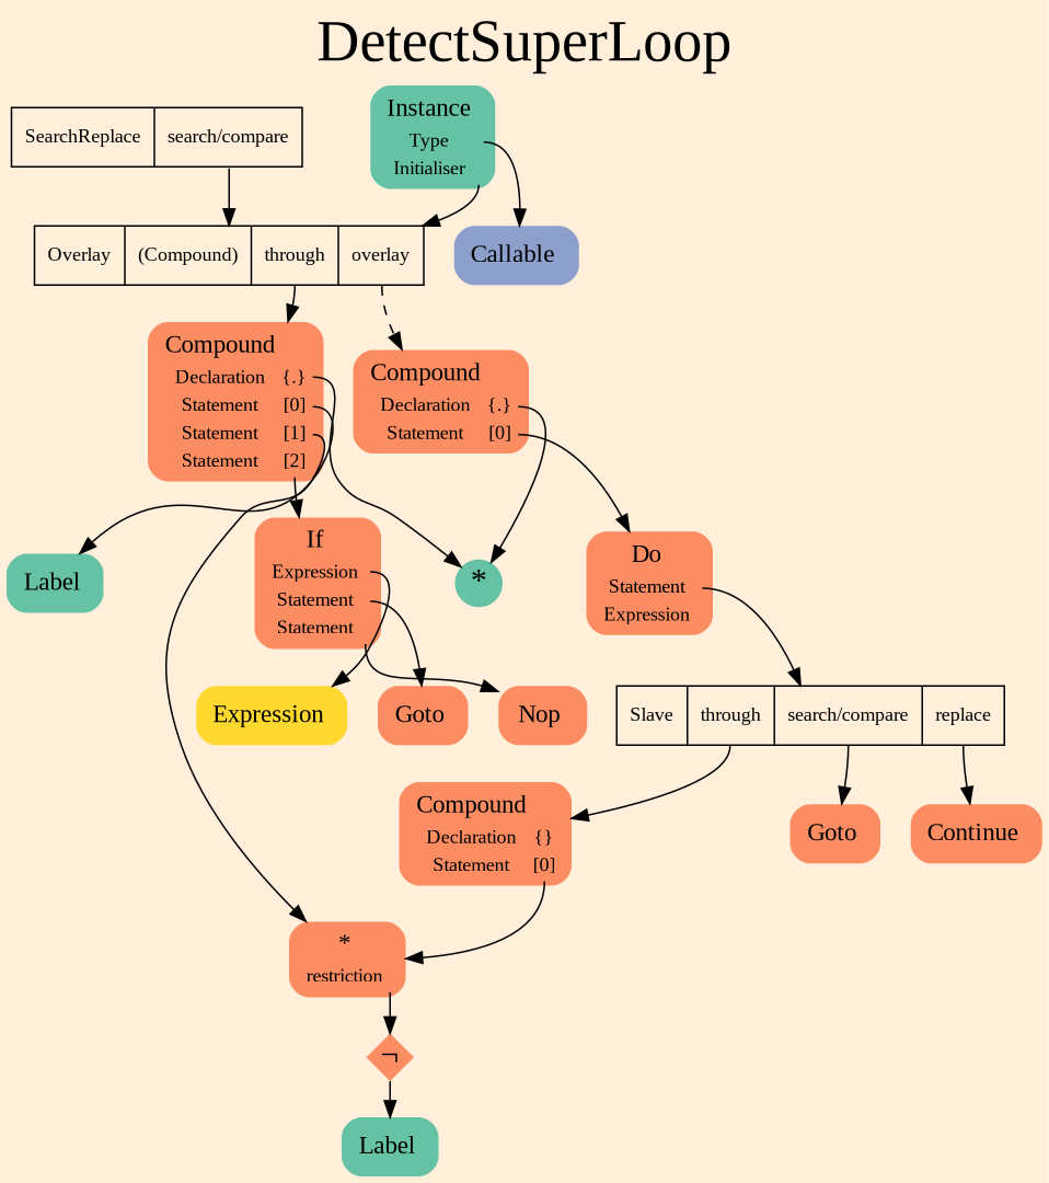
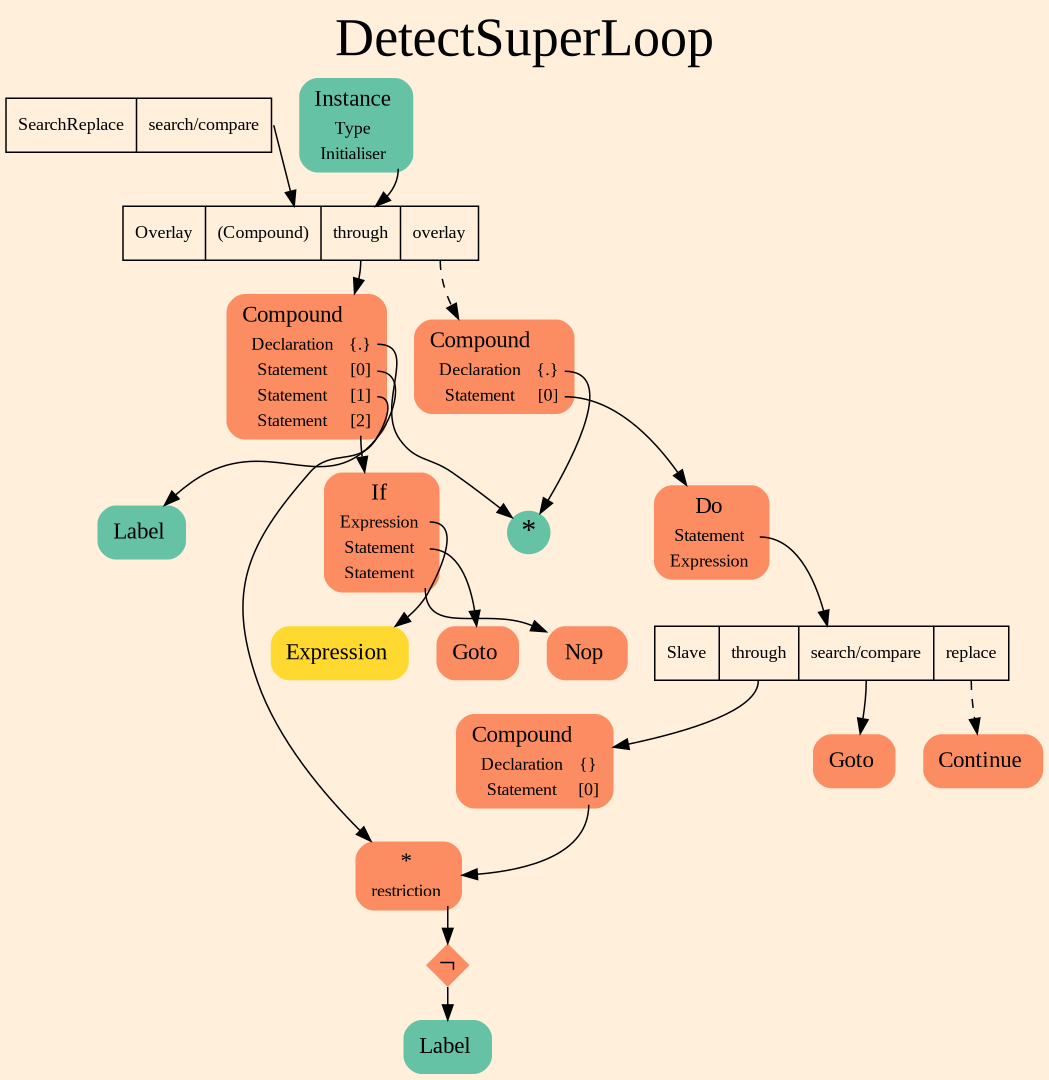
  digraph {
    bgcolor=antiquewhite1
    color=black
    fontcolor=black
    fontname="Liberation Serif"
    fontsize=36
    label=DetectSuperLoop
    labelloc=t
    rankdir=TB
    ranksep=0.3
    node [fillcolor="/set28/2" fontname="Liberation Serif" fontsize=12 shape=plaintext style="rounded,filled"]
    edge [color=black fontcolor=black fontname="Liberation Serif" tailport=port0]
    n1 [color=black fillcolor=antiquewhite1 fontcolor=black label="<fixed> SearchReplace | <port0> search/compare" shape=record style=filled]
    n2 [color=black fillcolor=antiquewhite1 fontcolor=black label="<fixed> Overlay | <port0> (Compound) | <port1> through | <port2> overlay" shape=record style=filled]
    n3 [fillcolor="/set28/1" label=<<TABLE BORDER="0" CELLBORDER="0" CELLSPACING="0">      <TR><TD><FONT POINT-SIZE="15.0">Instance</FONT></TD><TD></TD></TR>      <TR><TD>Type</TD><TD PORT="port0"></TD></TR>      <TR><TD>Initialiser</TD><TD PORT="port1"></TD></TR>     </TABLE>>]
-   n4 [fillcolor="/set28/3" label=<<TABLE BORDER="0" CELLBORDER="0" CELLSPACING="0">      <TR><TD><FONT POINT-SIZE="15.0">Callable</FONT></TD><TD></TD></TR>     </TABLE>>]
    n5 [label=<<TABLE BORDER="0" CELLBORDER="0" CELLSPACING="0">      <TR><TD><FONT POINT-SIZE="15.0">Compound</FONT></TD><TD></TD></TR>      <TR><TD>Declaration</TD><TD PORT="port0">{.}</TD></TR>      <TR><TD>Statement</TD><TD PORT="port1">[0]</TD></TR>      <TR><TD>Statement</TD><TD PORT="port2">[1]</TD></TR>      <TR><TD>Statement</TD><TD PORT="port3">[2]</TD></TR>     </TABLE>>]
    n6 [label=<<TABLE BORDER="0" CELLBORDER="0" CELLSPACING="0">      <TR><TD><FONT POINT-SIZE="15.0">Compound</FONT></TD><TD></TD></TR>      <TR><TD>Declaration</TD><TD PORT="port0">{.}</TD></TR>      <TR><TD>Statement</TD><TD PORT="port1">[0]</TD></TR>     </TABLE>>]
    n7 [fillcolor="/set28/1" fixedsize=true fontsize=20 height=0.4 label=<*> penwidth=0.0 shape=circle style=filled width=0.4]
    n8 [fillcolor="/set28/1" label=<<TABLE BORDER="0" CELLBORDER="0" CELLSPACING="0">      <TR><TD><FONT POINT-SIZE="15.0">Label</FONT></TD><TD></TD></TR>     </TABLE>>]
    n9 [label=<<TABLE BORDER="0" CELLBORDER="0" CELLSPACING="0">      <TR><TD><FONT POINT-SIZE="15.0">*</FONT></TD><TD></TD></TR>      <TR><TD>restriction</TD><TD PORT="port0"></TD></TR>     </TABLE>>]
    n10 [label=<<TABLE BORDER="0" CELLBORDER="0" CELLSPACING="0">      <TR><TD><FONT POINT-SIZE="15.0">If</FONT></TD><TD></TD></TR>      <TR><TD>Expression</TD><TD PORT="port0"></TD></TR>      <TR><TD>Statement</TD><TD PORT="port1"></TD></TR>      <TR><TD>Statement</TD><TD PORT="port2"></TD></TR>     </TABLE>>]
    n11 [label=<<TABLE BORDER="0" CELLBORDER="0" CELLSPACING="0">      <TR><TD><FONT POINT-SIZE="15.0">Do</FONT></TD><TD></TD></TR>      <TR><TD>Statement</TD><TD PORT="port0"></TD></TR>      <TR><TD>Expression</TD><TD PORT="port1"></TD></TR>     </TABLE>>]
    n12 [fixedsize=true fontsize=20 height=0.4 label=<¬> penwidth=0.0 shape=diamond style=filled width=0.4]
    n13 [fillcolor="/set28/6" label=<<TABLE BORDER="0" CELLBORDER="0" CELLSPACING="0">      <TR><TD><FONT POINT-SIZE="15.0">Expression</FONT></TD><TD></TD></TR>     </TABLE>>]
    n14 [label=<<TABLE BORDER="0" CELLBORDER="0" CELLSPACING="0">      <TR><TD><FONT POINT-SIZE="15.0">Goto</FONT></TD><TD></TD></TR>     </TABLE>>]
    n15 [label=<<TABLE BORDER="0" CELLBORDER="0" CELLSPACING="0">      <TR><TD><FONT POINT-SIZE="15.0">Nop</FONT></TD><TD></TD></TR>     </TABLE>>]
    n16 [fillcolor="/set28/1" label=<<TABLE BORDER="0" CELLBORDER="0" CELLSPACING="0">      <TR><TD><FONT POINT-SIZE="15.0">Label</FONT></TD><TD></TD></TR>     </TABLE>>]
    n17 [color=black fillcolor=antiquewhite1 fontcolor=black label="<fixed> Slave | <port0> through | <port1> search/compare | <port2> replace" shape=record style=filled]
    n18 [label=<<TABLE BORDER="0" CELLBORDER="0" CELLSPACING="0">      <TR><TD><FONT POINT-SIZE="15.0">Compound</FONT></TD><TD></TD></TR>      <TR><TD>Declaration</TD><TD PORT="port0">{}</TD></TR>      <TR><TD>Statement</TD><TD PORT="port1">[0]</TD></TR>     </TABLE>>]
    n19 [label=<<TABLE BORDER="0" CELLBORDER="0" CELLSPACING="0">      <TR><TD><FONT POINT-SIZE="15.0">Goto</FONT></TD><TD></TD></TR>     </TABLE>>]
    n20 [label=<<TABLE BORDER="0" CELLBORDER="0" CELLSPACING="0">      <TR><TD><FONT POINT-SIZE="15.0">Continue</FONT></TD><TD></TD></TR>     </TABLE>>]
    n1 -> n2
    n2 -> n5 [tailport=port1]
    n2 -> n6 [style=dashed tailport=port2]
    n3 -> n2 [tailport=port1]
-   n3 -> n4
    n5 -> n7
    n5 -> n8 [tailport=port1]
    n5 -> n9 [tailport=port2]
    n5 -> n10 [tailport=port3]
    n6 -> n7
    n6 -> n11 [tailport=port1]
    n9 -> n12
    n10 -> n13
    n10 -> n14 [tailport=port1]
    n10 -> n15 [tailport=port2]
    n11 -> n17
    n12 -> n16
    n17 -> n18
    n17 -> n19 [tailport=port1]
-   n17 -> n20 [style=solid tailport=port2]
+   n17 -> n20 [style=dashed tailport=port2]
    n18 -> n9 [tailport=port1]
  }
